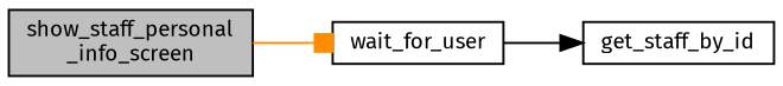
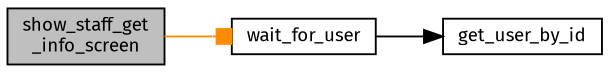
  digraph {
    fontname="Fira Sans"
    rankdir=LR
    node [color=black fillcolor=white fontname="Fira Sans" fontsize=10 shape=record style=filled]
    edge [fontname="Fira Sans" fontsize=10 labelfontname=Helvetica labelfontsize=10 style=solid]
-   n1 [fillcolor=grey75 fontcolor=black height=0.2 label="show_staff_personal\l_info_screen" width=0.4]
+   n1 [fillcolor=grey75 fontcolor=black height=0.2 label="show_staff_get\l_info_screen" width=0.4]
    n2 [height=0.2 label=wait_for_user width=0.4]
-   n3 [height=0.2 label=get_staff_by_id width=0.4]
+   n3 [height=0.2 label=get_user_by_id width=0.4]
    n1 -> n2 [arrowhead=box color=darkorange]
    n2 -> n3 [arrowhead=normal color=black]
  }
